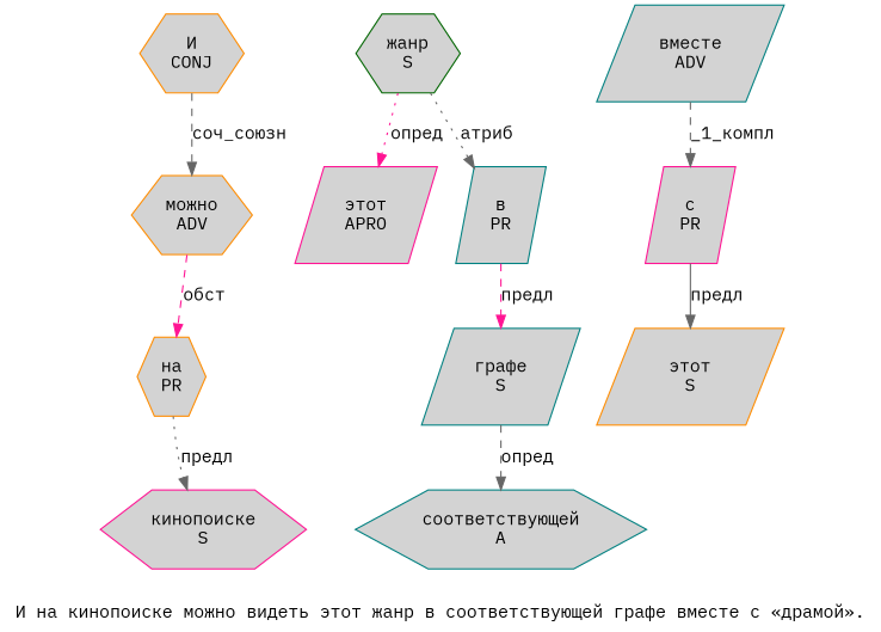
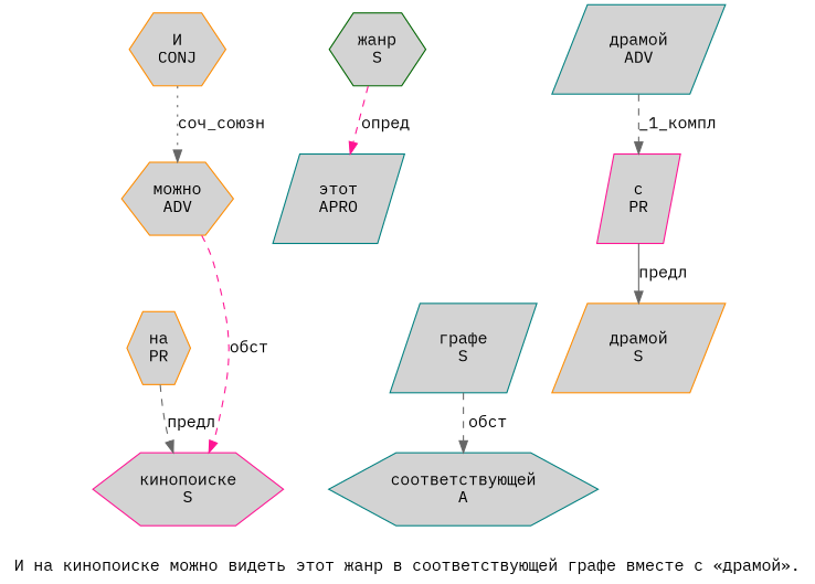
  digraph {
    fontname="IBM Plex Mono"
    label="И на кинопоиске можно видеть этот жанр в соответствующей графе вместе с «драмой»."
    node [color=darkorange fillcolor=lightgray fontname="IBM Plex Mono" penwidth=1 shape=hexagon style=filled]
    edge [color=gray40 fontname="IBM Plex Mono" style=dashed]
    n1 [label="И\nCONJ"]
    n2 [label="можно\nADV"]
    n3 [label="на\nPR"]
    n4 [color=deeppink label="кинопоиске\nS"]
    n5 [color=darkgreen label="жанр\nS"]
-   n6 [color=deeppink label="этот\nAPRO" shape=parallelogram]
-   n7 [color=teal label="в\nPR" shape=parallelogram]
-   n8 [color=teal label="вместе\nADV" shape=parallelogram]
+   n6 [color=teal label="этот\nAPRO" shape=parallelogram]
+   n8 [color=teal label="драмой\nADV" shape=parallelogram]
    n9 [color=deeppink label="с\nPR" shape=parallelogram]
    n10 [color=teal label="графе\nS" shape=parallelogram]
    n11 [color=teal label="соответствующей\nA"]
-   n12 [label="этот\nS" shape=parallelogram]
-   n1 -> n2 [label="соч_союзн"]
-   n2 -> n3 [color=deeppink label="обст"]
-   n3 -> n4 [label="предл" style=dotted]
-   n5 -> n6 [color=deeppink label="опред" style=dotted]
-   n5 -> n7 [label="атриб" style=dotted]
-   n7 -> n10 [color=deeppink label="предл"]
+   n12 [label="драмой\nS" shape=parallelogram]
+   n1 -> n2 [label="соч_союзн" style=dotted]
+   n2 -> n4 [color=deeppink label="обст"]
+   n3 -> n4 [label="предл"]
+   n5 -> n6 [color=deeppink label="опред"]
    n8 -> n9 [label="_1_компл"]
    n9 -> n12 [label="предл" style=solid]
-   n10 -> n11 [label="опред"]
+   n10 -> n11 [label="обст"]
  }
